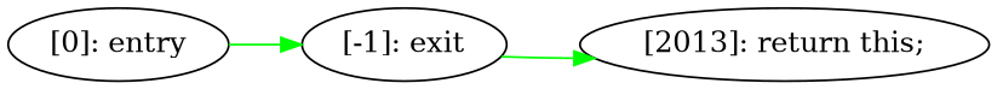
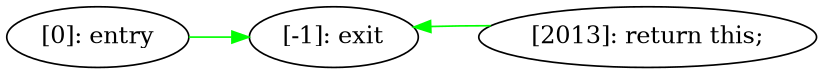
  digraph {
    rankdir=LR
    edge [color=green]
    n1 [label="[-1]: exit"]
    n2 [label="[2013]: return this;\n"]
    n3 [label="[0]: entry"]
-   n1 -> n2
+   n2 -> n1
    n3 -> n1
  }
